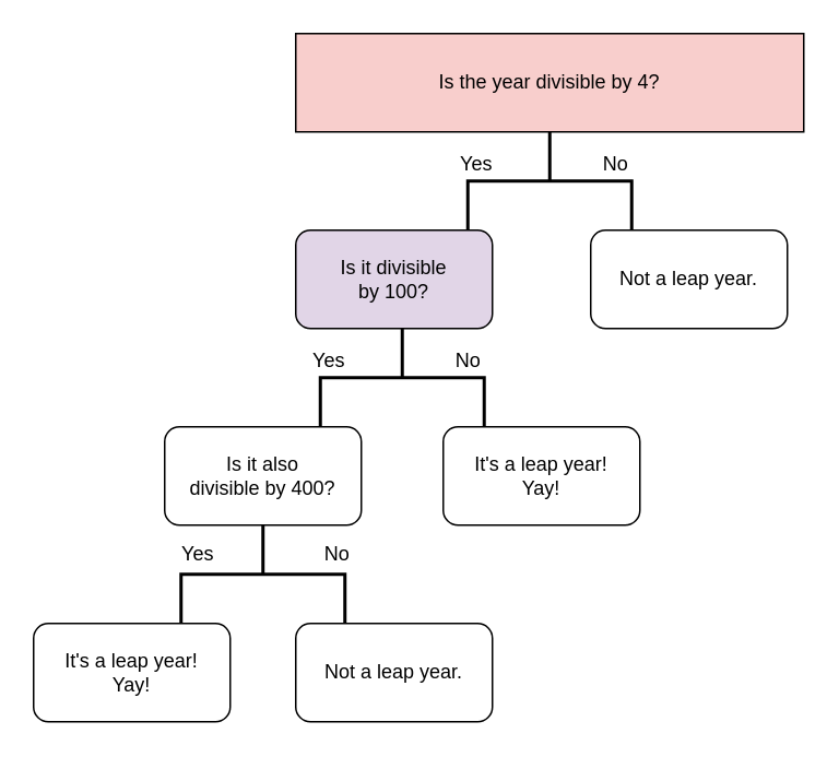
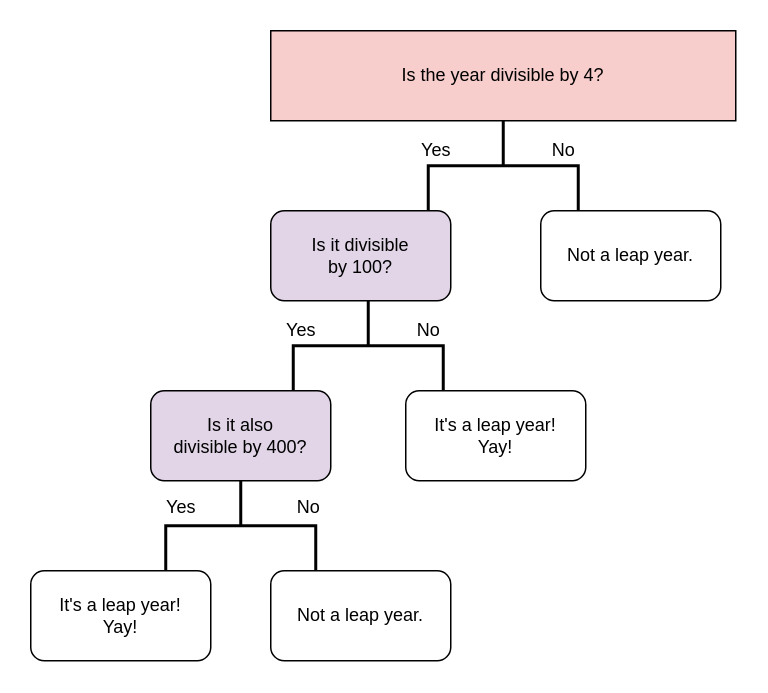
  <mxCell id="0" />
  <mxCell id="1" parent="0" />
  <mxCell id="2" value="" style="strokeWidth=2;html=1;shape=mxgraph.flowchart.annotation_2;align=left;labelPosition=right;pointerEvents=1;rotation=90;" parent="1" vertex="1"><mxGeometry x="210" y="180" width="70" height="100" as="geometry" /></mxCell>
  <mxCell id="3" value="" style="strokeWidth=2;html=1;shape=mxgraph.flowchart.annotation_2;align=left;labelPosition=right;pointerEvents=1;rotation=90;" parent="1" vertex="1"><mxGeometry x="300" y="60" width="70" height="100" as="geometry" /></mxCell>
  <mxCell id="4" value="Is the year divisible by 4?" style="rounded=0;whiteSpace=wrap;html=1;fillColor=#f8cecc;" parent="1" vertex="1"><mxGeometry x="180" y="20" width="310" height="60" as="geometry" /></mxCell>
  <mxCell id="5" value="Not a leap year." style="rounded=1;whiteSpace=wrap;html=1;" parent="1" vertex="1"><mxGeometry x="360" y="140" width="120" height="60" as="geometry" /></mxCell>
  <mxCell id="6" value="Yes" style="text;html=1;align=center;verticalAlign=middle;resizable=0;points=[];autosize=1;strokeColor=none;" parent="1" vertex="1"><mxGeometry x="270" y="90" width="40" height="20" as="geometry" /></mxCell>
  <mxCell id="7" value="No" style="text;html=1;align=center;verticalAlign=middle;resizable=0;points=[];autosize=1;strokeColor=none;" parent="1" vertex="1"><mxGeometry x="360" y="90" width="30" height="20" as="geometry" /></mxCell>
  <mxCell id="8" value="Is it divisible &lt;br&gt;by 100?" style="rounded=1;whiteSpace=wrap;html=1;fillColor=#e1d5e7;" parent="1" vertex="1"><mxGeometry x="180" y="140" width="120" height="60" as="geometry" /></mxCell>
  <mxCell id="9" value="" style="strokeWidth=2;html=1;shape=mxgraph.flowchart.annotation_2;align=left;labelPosition=right;pointerEvents=1;rotation=90;" parent="1" vertex="1"><mxGeometry x="122.5" y="300" width="75" height="100" as="geometry" /></mxCell>
  <mxCell id="10" value="Yes" style="text;html=1;align=center;verticalAlign=middle;resizable=0;points=[];autosize=1;strokeColor=none;" parent="1" vertex="1"><mxGeometry x="100" y="327.5" width="40" height="20" as="geometry" /></mxCell>
  <mxCell id="11" value="No" style="text;html=1;align=center;verticalAlign=middle;resizable=0;points=[];autosize=1;strokeColor=none;" parent="1" vertex="1"><mxGeometry x="190" y="327.5" width="30" height="20" as="geometry" /></mxCell>
  <mxCell id="12" value="It's a leap year!&lt;br&gt;Yay!" style="rounded=1;whiteSpace=wrap;html=1;" parent="1" vertex="1"><mxGeometry x="270" y="260" width="120" height="60" as="geometry" /></mxCell>
- <mxCell id="13" value="&lt;span&gt;Is it also&lt;/span&gt;&lt;br&gt;&lt;span&gt;divisible by 400?&lt;/span&gt;" style="rounded=1;whiteSpace=wrap;html=1;" parent="1" vertex="1"><mxGeometry x="100" y="260" width="120" height="60" as="geometry" /></mxCell>
+ <mxCell id="13" value="&lt;span&gt;Is it also&lt;/span&gt;&lt;br&gt;&lt;span&gt;divisible by 400?&lt;/span&gt;" style="rounded=1;whiteSpace=wrap;html=1;fillColor=#e1d5e7;" parent="1" vertex="1"><mxGeometry x="100" y="260" width="120" height="60" as="geometry" /></mxCell>
  <mxCell id="14" value="Yes" style="text;html=1;align=center;verticalAlign=middle;resizable=0;points=[];autosize=1;strokeColor=none;" parent="1" vertex="1"><mxGeometry x="180" y="210" width="40" height="20" as="geometry" /></mxCell>
  <mxCell id="15" value="No" style="text;html=1;align=center;verticalAlign=middle;resizable=0;points=[];autosize=1;strokeColor=none;" parent="1" vertex="1"><mxGeometry x="270" y="210" width="30" height="20" as="geometry" /></mxCell>
  <mxCell id="16" value="It's a leap year!&lt;br&gt;Yay!" style="rounded=1;whiteSpace=wrap;html=1;" parent="1" vertex="1"><mxGeometry x="20" y="380" width="120" height="60" as="geometry" /></mxCell>
  <mxCell id="17" value="Not a leap year." style="rounded=1;whiteSpace=wrap;html=1;" parent="1" vertex="1"><mxGeometry x="180" y="380" width="120" height="60" as="geometry" /></mxCell>
